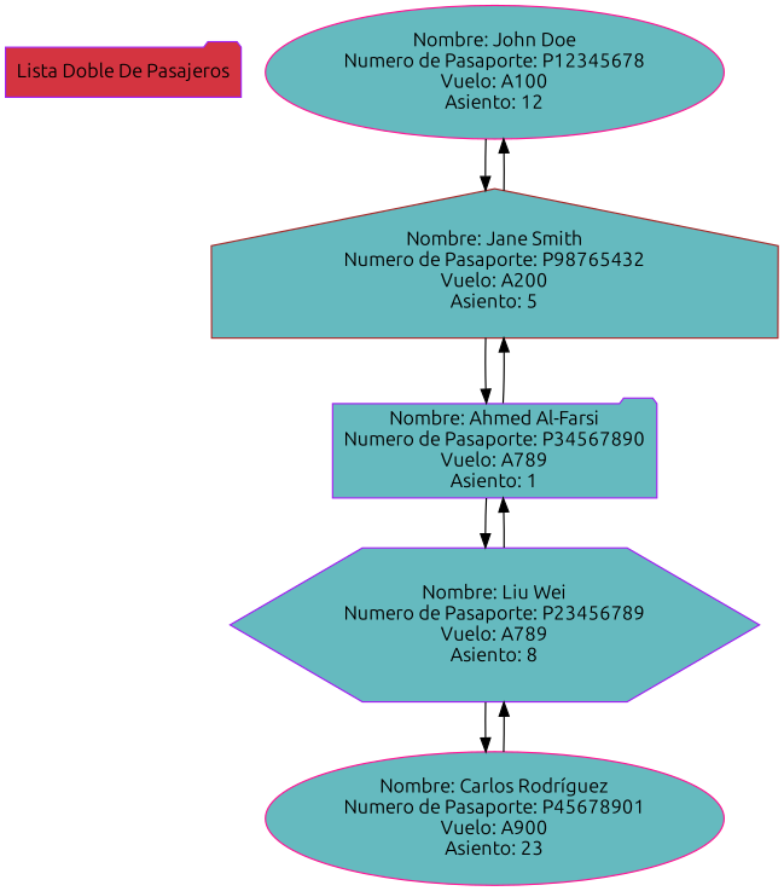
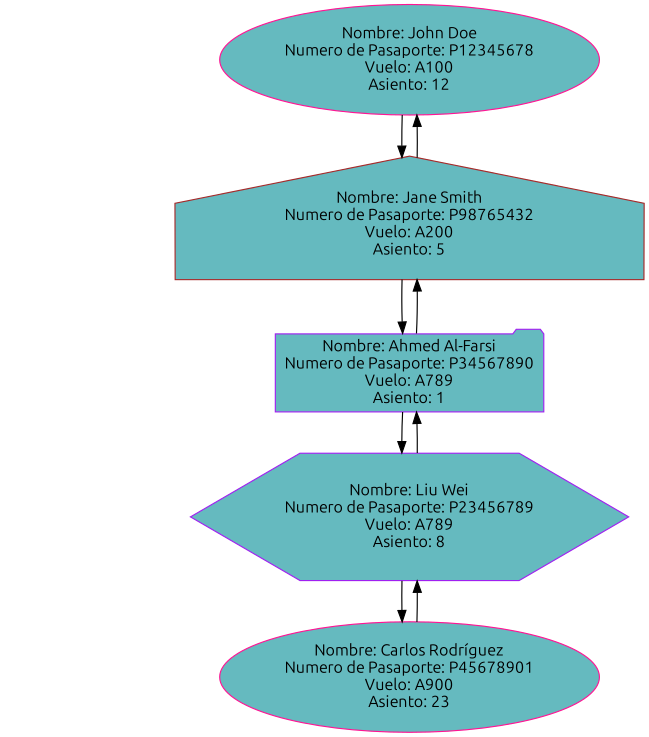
  digraph {
    fontname=Ubuntu
    node [color=purple fillcolor="#65babf" fontname=Ubuntu shape=folder style=filled]
    edge [fontname=Ubuntu]
-   n1 [fillcolor="#d43440" label="Lista Doble De Pasajeros"]
    n2 [color=deeppink label="Nombre: John Doe\nNumero de Pasaporte: P12345678\nVuelo: A100\nAsiento: 12" shape=ellipse]
    n3 [color=brown label="Nombre: Jane Smith\nNumero de Pasaporte: P98765432\nVuelo: A200\nAsiento: 5" shape=house]
    n4 [label="Nombre: Ahmed Al-Farsi\nNumero de Pasaporte: P34567890\nVuelo: A789\nAsiento: 1"]
    n5 [label="Nombre: Liu Wei\nNumero de Pasaporte: P23456789\nVuelo: A789\nAsiento: 8" shape=hexagon]
    n6 [color=deeppink label="Nombre: Carlos Rodríguez\nNumero de Pasaporte: P45678901\nVuelo: A900\nAsiento: 23" shape=ellipse]
    n2 -> n3
    n3 -> n2
    n3 -> n4
    n4 -> n3
    n4 -> n5
    n5 -> n4
    n5 -> n6
    n6 -> n5
  }
